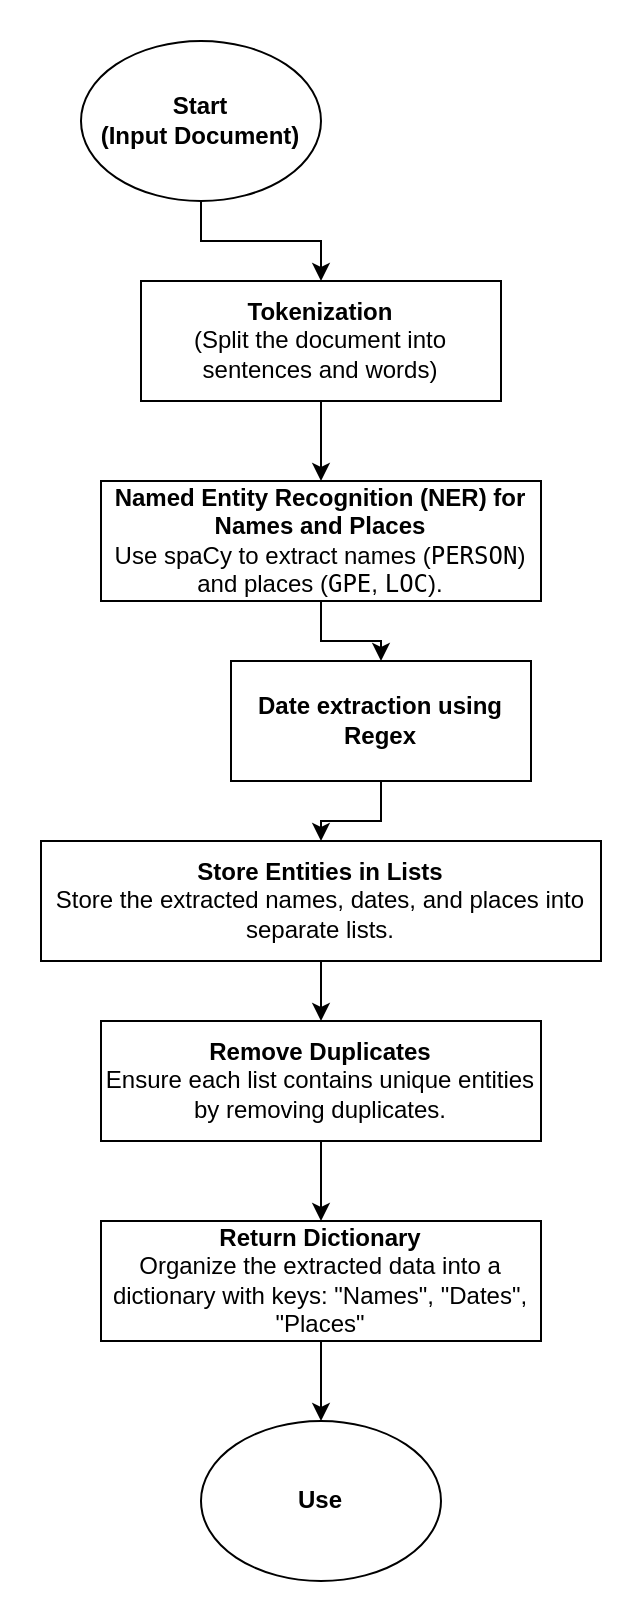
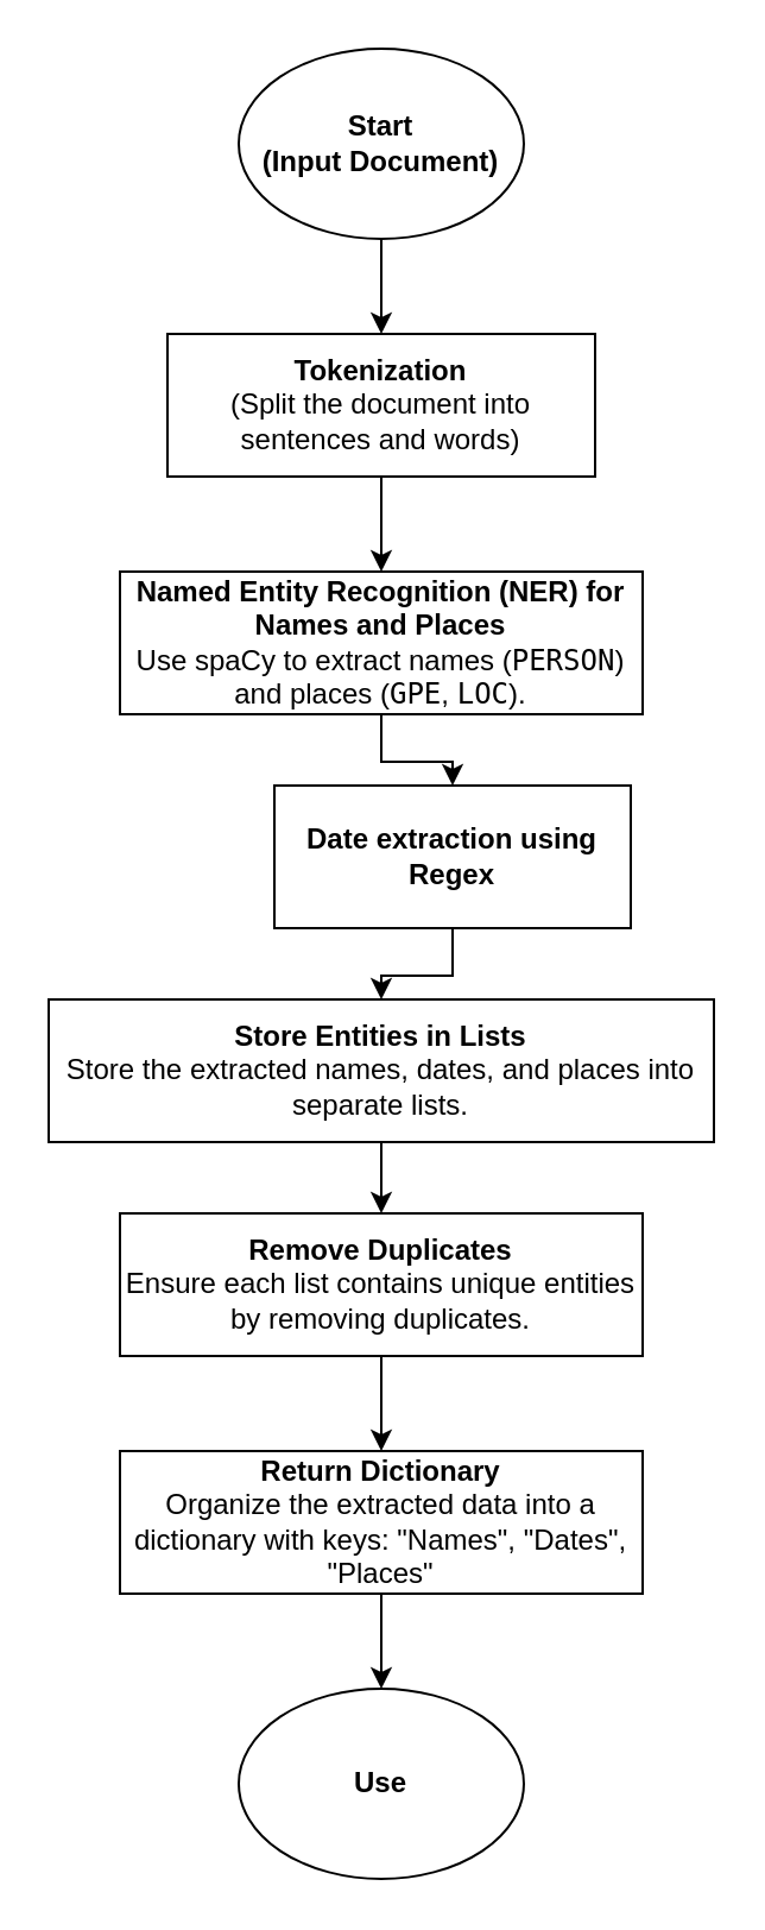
  <mxCell id="0" />
  <mxCell id="1" parent="0" />
  <mxCell id="2" style="edgeStyle=orthogonalEdgeStyle;rounded=0;orthogonalLoop=1;jettySize=auto;html=1;exitX=0.5;exitY=1;exitDx=0;exitDy=0;entryX=0.5;entryY=0;entryDx=0;entryDy=0;" edge="1" parent="1" source="3" target="5"><mxGeometry relative="1" as="geometry" /></mxCell>
- <mxCell id="3" value="&lt;b&gt;Start&lt;br&gt;(Input Document)&lt;/b&gt;" style="ellipse;whiteSpace=wrap;html=1;" vertex="1" parent="1"><mxGeometry x="40" y="20" width="120" height="80" as="geometry" /></mxCell>
+ <mxCell id="3" value="&lt;b&gt;Start&lt;br&gt;(Input Document)&lt;/b&gt;" style="ellipse;whiteSpace=wrap;html=1;" vertex="1" parent="1"><mxGeometry x="100" y="20" width="120" height="80" as="geometry" /></mxCell>
  <mxCell id="4" style="edgeStyle=orthogonalEdgeStyle;rounded=0;orthogonalLoop=1;jettySize=auto;html=1;exitX=0.5;exitY=1;exitDx=0;exitDy=0;entryX=0.5;entryY=0;entryDx=0;entryDy=0;" edge="1" parent="1" source="5" target="7"><mxGeometry relative="1" as="geometry" /></mxCell>
  <mxCell id="5" value="&lt;b&gt;Tokenization&lt;/b&gt;&lt;br&gt;(Split the document into sentences and words)" style="rounded=0;whiteSpace=wrap;html=1;" vertex="1" parent="1"><mxGeometry x="70" y="140" width="180" height="60" as="geometry" /></mxCell>
  <mxCell id="6" style="edgeStyle=orthogonalEdgeStyle;rounded=0;orthogonalLoop=1;jettySize=auto;html=1;exitX=0.5;exitY=1;exitDx=0;exitDy=0;entryX=0.5;entryY=0;entryDx=0;entryDy=0;" edge="1" parent="1" source="7" target="9"><mxGeometry relative="1" as="geometry" /></mxCell>
  <mxCell id="7" value="&lt;b&gt;Named Entity Recognition (NER) for Names and Places&lt;br&gt;&lt;/b&gt;Use spaCy to extract names (&lt;code&gt;PERSON&lt;/code&gt;) and places (&lt;code&gt;GPE&lt;/code&gt;, &lt;code&gt;LOC&lt;/code&gt;).&lt;b&gt;&lt;/b&gt;" style="rounded=0;whiteSpace=wrap;html=1;" vertex="1" parent="1"><mxGeometry x="50" y="240" width="220" height="60" as="geometry" /></mxCell>
  <mxCell id="8" style="edgeStyle=orthogonalEdgeStyle;rounded=0;orthogonalLoop=1;jettySize=auto;html=1;exitX=0.5;exitY=1;exitDx=0;exitDy=0;entryX=0.5;entryY=0;entryDx=0;entryDy=0;" edge="1" parent="1" source="9" target="11"><mxGeometry relative="1" as="geometry" /></mxCell>
  <mxCell id="9" value="&lt;b&gt;Date extraction using Regex&lt;/b&gt;" style="rounded=0;whiteSpace=wrap;html=1;" vertex="1" parent="1"><mxGeometry x="115" y="330" width="150" height="60" as="geometry" /></mxCell>
  <mxCell id="10" style="edgeStyle=orthogonalEdgeStyle;rounded=0;orthogonalLoop=1;jettySize=auto;html=1;exitX=0.5;exitY=1;exitDx=0;exitDy=0;entryX=0.5;entryY=0;entryDx=0;entryDy=0;" edge="1" parent="1" source="11" target="13"><mxGeometry relative="1" as="geometry" /></mxCell>
  <mxCell id="11" value="&lt;b&gt;Store Entities in Lists&lt;br&gt;&lt;/b&gt;Store the extracted names, dates, and places into separate lists.&lt;b&gt;&lt;/b&gt;" style="rounded=0;whiteSpace=wrap;html=1;" vertex="1" parent="1"><mxGeometry x="20" y="420" width="280" height="60" as="geometry" /></mxCell>
  <mxCell id="12" style="edgeStyle=orthogonalEdgeStyle;rounded=0;orthogonalLoop=1;jettySize=auto;html=1;exitX=0.5;exitY=1;exitDx=0;exitDy=0;entryX=0.5;entryY=0;entryDx=0;entryDy=0;" edge="1" parent="1" source="13" target="15"><mxGeometry relative="1" as="geometry" /></mxCell>
  <mxCell id="13" value="&lt;b&gt;Remove Duplicates&lt;br&gt;&lt;/b&gt;Ensure each list contains unique entities by removing duplicates.&lt;b&gt;&lt;/b&gt;" style="rounded=0;whiteSpace=wrap;html=1;" vertex="1" parent="1"><mxGeometry x="50" y="510" width="220" height="60" as="geometry" /></mxCell>
  <mxCell id="14" style="edgeStyle=orthogonalEdgeStyle;rounded=0;orthogonalLoop=1;jettySize=auto;html=1;exitX=0.5;exitY=1;exitDx=0;exitDy=0;entryX=0.5;entryY=0;entryDx=0;entryDy=0;" edge="1" parent="1" source="15" target="16"><mxGeometry relative="1" as="geometry" /></mxCell>
  <mxCell id="15" value="&lt;b&gt;Return Dictionary&lt;br&gt;&lt;/b&gt;Organize the extracted data into a dictionary with keys: &quot;Names&quot;, &quot;Dates&quot;, &quot;Places&quot;&lt;b&gt;&lt;/b&gt;" style="rounded=0;whiteSpace=wrap;html=1;" vertex="1" parent="1"><mxGeometry x="50" y="610" width="220" height="60" as="geometry" /></mxCell>
  <mxCell id="16" value="&lt;b&gt;Use&lt;/b&gt;" style="ellipse;whiteSpace=wrap;html=1;" vertex="1" parent="1"><mxGeometry x="100" y="710" width="120" height="80" as="geometry" /></mxCell>
